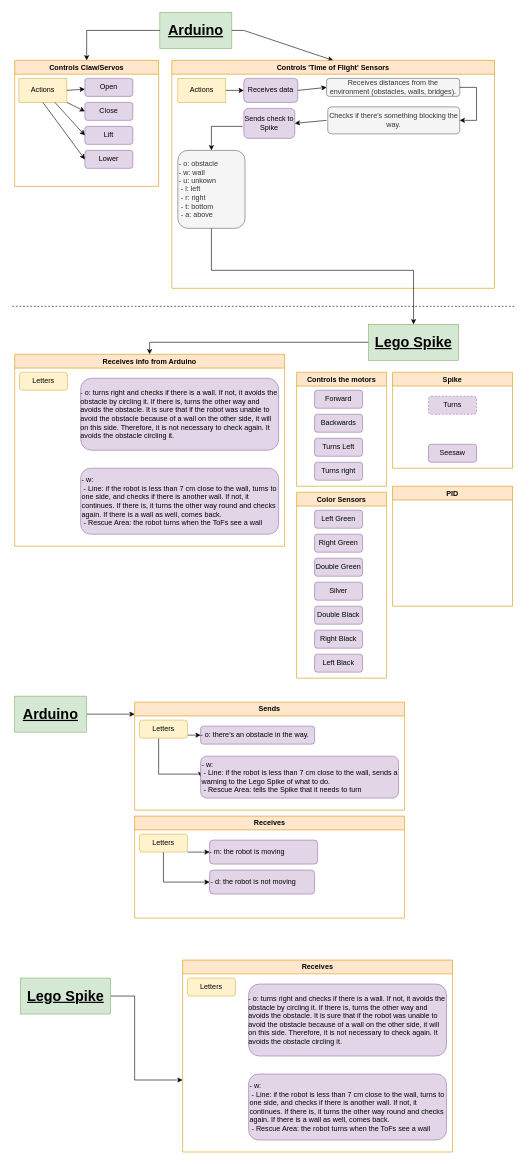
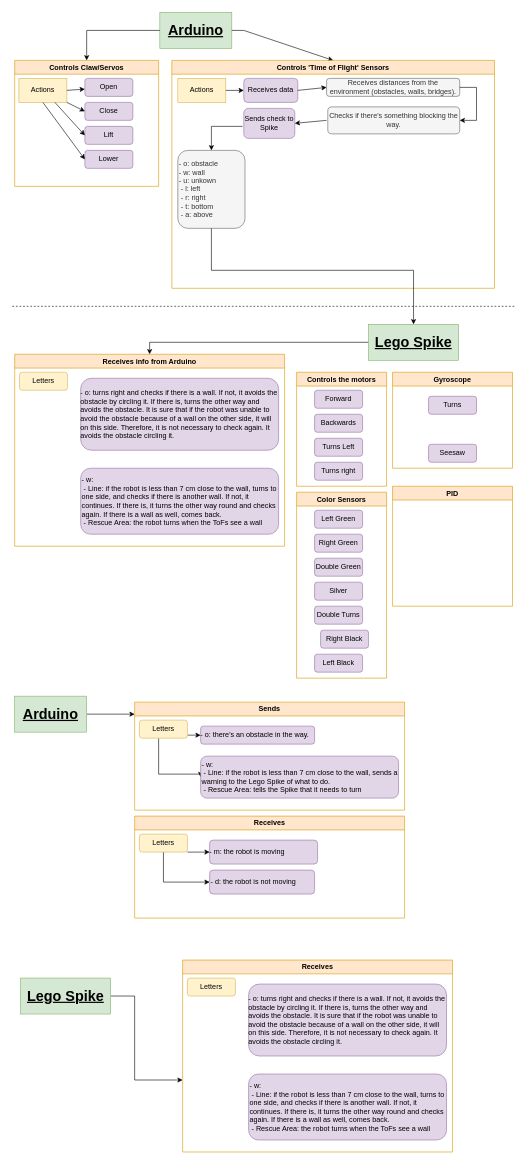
  <mxCell id="0" />
  <mxCell id="1" parent="0" />
  <mxCell id="2" value="&lt;h1&gt;&lt;u&gt;Arduino&lt;/u&gt;&lt;/h1&gt;" style="rounded=0;whiteSpace=wrap;html=1;fillColor=#d5e8d4;strokeColor=#82b366;" parent="1" vertex="1"><mxGeometry x="266" y="20" width="120" height="60" as="geometry" /></mxCell>
  <mxCell id="3" value="" style="endArrow=classic;html=1;rounded=0;fontColor=#000000;exitX=1;exitY=0.5;exitDx=0;exitDy=0;entryX=0.5;entryY=0;entryDx=0;entryDy=0;" parent="1" source="2" target="15" edge="1"><mxGeometry width="50" height="50" relative="1" as="geometry"><mxPoint x="356" y="340" as="sourcePoint" /><mxPoint x="636" y="100" as="targetPoint" /><Array as="points"><mxPoint x="406" y="50" /></Array></mxGeometry></mxCell>
  <mxCell id="4" value="" style="endArrow=classic;html=1;rounded=0;fontColor=#000000;exitX=0;exitY=0.5;exitDx=0;exitDy=0;entryX=0.5;entryY=0;entryDx=0;entryDy=0;" parent="1" source="2" target="5" edge="1"><mxGeometry width="50" height="50" relative="1" as="geometry"><mxPoint x="196" y="100" as="sourcePoint" /><mxPoint x="136" y="100" as="targetPoint" /><Array as="points"><mxPoint x="144" y="50" /></Array></mxGeometry></mxCell>
  <mxCell id="5" value="Controls Claw/Servos" style="swimlane;whiteSpace=wrap;html=1;fillColor=#ffe6cc;strokeColor=#d79b00;" parent="1" vertex="1"><mxGeometry x="24" y="100" width="240" height="210" as="geometry" /></mxCell>
  <mxCell id="6" value="Actions" style="whiteSpace=wrap;html=1;fillColor=#fff2cc;strokeColor=#d6b656;" parent="5" vertex="1"><mxGeometry x="7" y="30" width="80" height="40" as="geometry" /></mxCell>
  <mxCell id="7" value="Open" style="rounded=1;whiteSpace=wrap;html=1;fillColor=#e1d5e7;strokeColor=#9673a6;" parent="5" vertex="1"><mxGeometry x="117" y="30" width="80" height="30" as="geometry" /></mxCell>
  <mxCell id="8" value="Close" style="rounded=1;whiteSpace=wrap;html=1;fillColor=#e1d5e7;strokeColor=#9673a6;" parent="5" vertex="1"><mxGeometry x="117" y="70" width="80" height="30" as="geometry" /></mxCell>
  <mxCell id="9" value="Lift" style="rounded=1;whiteSpace=wrap;html=1;fillColor=#e1d5e7;strokeColor=#9673a6;" parent="5" vertex="1"><mxGeometry x="117" y="110" width="80" height="30" as="geometry" /></mxCell>
  <mxCell id="10" value="Lower" style="rounded=1;whiteSpace=wrap;html=1;fillColor=#e1d5e7;strokeColor=#9673a6;" parent="5" vertex="1"><mxGeometry x="117" y="150" width="80" height="30" as="geometry" /></mxCell>
  <mxCell id="11" value="" style="endArrow=classic;html=1;rounded=0;fontColor=#000000;exitX=1;exitY=0.5;exitDx=0;exitDy=0;" parent="5" source="6" target="7" edge="1"><mxGeometry width="50" height="50" relative="1" as="geometry"><mxPoint x="282" y="220" as="sourcePoint" /><mxPoint x="332" y="170" as="targetPoint" /></mxGeometry></mxCell>
  <mxCell id="12" value="" style="endArrow=classic;html=1;rounded=0;fontColor=#000000;exitX=1;exitY=1;exitDx=0;exitDy=0;entryX=0;entryY=0.5;entryDx=0;entryDy=0;" parent="5" source="6" target="8" edge="1"><mxGeometry width="50" height="50" relative="1" as="geometry"><mxPoint x="52" y="60" as="sourcePoint" /><mxPoint x="82" y="57.857" as="targetPoint" /><Array as="points" /></mxGeometry></mxCell>
  <mxCell id="13" value="" style="endArrow=classic;html=1;rounded=0;fontColor=#000000;exitX=0.75;exitY=1;exitDx=0;exitDy=0;entryX=0;entryY=0.5;entryDx=0;entryDy=0;" parent="5" source="6" target="9" edge="1"><mxGeometry width="50" height="50" relative="1" as="geometry"><mxPoint x="62" y="70" as="sourcePoint" /><mxPoint x="92" y="67.857" as="targetPoint" /></mxGeometry></mxCell>
  <mxCell id="14" value="" style="endArrow=classic;html=1;rounded=0;fontColor=#000000;exitX=0.5;exitY=1;exitDx=0;exitDy=0;entryX=0;entryY=0.5;entryDx=0;entryDy=0;" parent="5" source="6" target="10" edge="1"><mxGeometry width="50" height="50" relative="1" as="geometry"><mxPoint x="72" y="80" as="sourcePoint" /><mxPoint x="102" y="77.857" as="targetPoint" /></mxGeometry></mxCell>
  <mxCell id="15" value="Controls 'Time of Flight' Sensors" style="swimlane;whiteSpace=wrap;html=1;fillColor=#ffe6cc;strokeColor=#d79b00;" parent="1" vertex="1"><mxGeometry x="286" y="100" width="538" height="380" as="geometry" /></mxCell>
  <mxCell id="16" value="Actions" style="whiteSpace=wrap;html=1;fillColor=#fff2cc;strokeColor=#d6b656;" parent="15" vertex="1"><mxGeometry x="10" y="30" width="80" height="40" as="geometry" /></mxCell>
  <mxCell id="17" value="Receives data" style="rounded=1;whiteSpace=wrap;html=1;fillColor=#e1d5e7;strokeColor=#9673a6;" parent="15" vertex="1"><mxGeometry x="120" y="30" width="90" height="40" as="geometry" /></mxCell>
  <mxCell id="18" value="Sends check to Spike" style="rounded=1;whiteSpace=wrap;html=1;fillColor=#e1d5e7;strokeColor=#9673a6;" parent="15" vertex="1"><mxGeometry x="120" y="80" width="85" height="50" as="geometry" /></mxCell>
  <mxCell id="19" value="" style="endArrow=classic;html=1;rounded=0;fontColor=#000000;exitX=1;exitY=0.5;exitDx=0;exitDy=0;entryX=0;entryY=0.5;entryDx=0;entryDy=0;" parent="15" source="16" target="17" edge="1"><mxGeometry width="50" height="50" relative="1" as="geometry"><mxPoint x="-165" y="60" as="sourcePoint" /><mxPoint x="-135" y="57.857" as="targetPoint" /></mxGeometry></mxCell>
  <mxCell id="20" value="" style="endArrow=classic;html=1;rounded=0;fontColor=#000000;entryX=1;entryY=0.5;entryDx=0;entryDy=0;" parent="15" target="18" edge="1"><mxGeometry width="50" height="50" relative="1" as="geometry"><mxPoint x="258" y="100" as="sourcePoint" /><mxPoint x="130" y="55" as="targetPoint" /></mxGeometry></mxCell>
  <mxCell id="21" value="Receives distances from the environment (obstacles, walls, bridges)." style="rounded=1;whiteSpace=wrap;html=1;fontColor=#333333;fillColor=#f5f5f5;strokeColor=#666666;" parent="15" vertex="1"><mxGeometry x="258" y="30" width="222" height="30" as="geometry" /></mxCell>
  <mxCell id="22" value="" style="endArrow=classic;html=1;rounded=0;fontColor=#000000;exitX=1;exitY=0.5;exitDx=0;exitDy=0;entryX=0;entryY=0.5;entryDx=0;entryDy=0;" parent="15" source="17" target="21" edge="1"><mxGeometry width="50" height="50" relative="1" as="geometry"><mxPoint x="110" y="70" as="sourcePoint" /><mxPoint x="140" y="65" as="targetPoint" /></mxGeometry></mxCell>
  <mxCell id="23" value="Checks if there's something blocking the way." style="rounded=1;whiteSpace=wrap;html=1;fontColor=#333333;fillColor=#f5f5f5;strokeColor=#666666;" parent="15" vertex="1"><mxGeometry x="260" y="77.5" width="220" height="45" as="geometry" /></mxCell>
  <mxCell id="24" value="" style="endArrow=classic;html=1;rounded=0;fontColor=#000000;exitX=1;exitY=0.5;exitDx=0;exitDy=0;entryX=1;entryY=0.5;entryDx=0;entryDy=0;" parent="15" source="21" target="23" edge="1"><mxGeometry width="50" height="50" relative="1" as="geometry"><mxPoint x="220" y="60" as="sourcePoint" /><mxPoint x="268" y="55" as="targetPoint" /><Array as="points"><mxPoint x="508" y="45" /><mxPoint x="508" y="100" /></Array></mxGeometry></mxCell>
  <mxCell id="25" value="" style="endArrow=classic;html=1;rounded=0;fontColor=#000000;entryX=0.5;entryY=0;entryDx=0;entryDy=0;" parent="15" target="26" edge="1"><mxGeometry width="50" height="50" relative="1" as="geometry"><mxPoint x="118" y="110" as="sourcePoint" /><mxPoint x="48" y="155" as="targetPoint" /><Array as="points"><mxPoint x="66" y="110" /></Array></mxGeometry></mxCell>
  <mxCell id="26" value="- o: obstacle&lt;br&gt;- w: wall&lt;br&gt;&lt;div style=&quot;&quot;&gt;&lt;span style=&quot;background-color: initial;&quot;&gt;- u: unkown&lt;/span&gt;&lt;/div&gt;&lt;div style=&quot;&quot;&gt;&lt;span style=&quot;background-color: initial;&quot;&gt;&lt;span style=&quot;white-space: pre;&quot;&gt; &lt;/span&gt;- l: left&lt;br&gt;&lt;/span&gt;&lt;/div&gt;&lt;div style=&quot;&quot;&gt;&lt;span style=&quot;white-space: pre;&quot;&gt; &lt;/span&gt;- r: right&lt;br&gt;&lt;/div&gt;&lt;div style=&quot;&quot;&gt;&lt;span style=&quot;white-space: pre;&quot;&gt; &lt;/span&gt;- t: bottom&lt;br&gt;&lt;/div&gt;&lt;div style=&quot;&quot;&gt;&lt;span style=&quot;white-space: pre;&quot;&gt; &lt;/span&gt;- a: above&lt;br&gt;&lt;/div&gt;" style="rounded=1;whiteSpace=wrap;html=1;fontColor=#333333;align=left;fillColor=#f5f5f5;strokeColor=#666666;" parent="15" vertex="1"><mxGeometry x="10" y="150" width="112" height="130" as="geometry" /></mxCell>
  <mxCell id="27" style="edgeStyle=orthogonalEdgeStyle;rounded=0;orthogonalLoop=1;jettySize=auto;html=1;exitX=0;exitY=0.5;exitDx=0;exitDy=0;entryX=0.5;entryY=0;entryDx=0;entryDy=0;fontColor=#000000;" parent="1" source="28" target="30" edge="1"><mxGeometry relative="1" as="geometry" /></mxCell>
  <mxCell id="28" value="&lt;h1&gt;&lt;u&gt;Lego Spike&lt;/u&gt;&lt;/h1&gt;" style="rounded=0;whiteSpace=wrap;html=1;fillColor=#d5e8d4;strokeColor=#82b366;" parent="1" vertex="1"><mxGeometry x="614" y="540" width="150" height="60" as="geometry" /></mxCell>
  <mxCell id="29" value="" style="endArrow=none;dashed=1;html=1;rounded=0;fontColor=#000000;" parent="1" edge="1"><mxGeometry width="50" height="50" relative="1" as="geometry"><mxPoint x="20" y="510" as="sourcePoint" /><mxPoint x="860" y="510" as="targetPoint" /></mxGeometry></mxCell>
  <mxCell id="30" value="Receives info from Arduino" style="swimlane;whiteSpace=wrap;html=1;fillColor=#ffe6cc;strokeColor=#d79b00;" parent="1" vertex="1"><mxGeometry x="24" y="590" width="450" height="320" as="geometry" /></mxCell>
  <mxCell id="31" value="- o: turns right and checks if there is a wall. If not, it avoids the obstacle by circling it. If there is, turns the other way and avoids the obstacle. It is sure that if the robot was unable to avoid the obstacle because of a wall on the other side, it will on this side. Therefore, it is not necessary to check again. It avoids the obstacle circling it." style="rounded=1;whiteSpace=wrap;html=1;align=left;fillColor=#e1d5e7;strokeColor=#9673a6;spacingTop=0;spacing=0;" parent="30" vertex="1"><mxGeometry x="110" y="40" width="330" height="120" as="geometry" /></mxCell>
  <mxCell id="32" value="Letters" style="rounded=1;whiteSpace=wrap;html=1;fillColor=#fff2cc;strokeColor=#d6b656;" parent="30" vertex="1"><mxGeometry x="8" y="30" width="80" height="30" as="geometry" /></mxCell>
  <mxCell id="33" value="- w: &lt;br&gt;&lt;span style=&quot;white-space: pre;&quot;&gt; &lt;/span&gt;- Line: if the robot is less than 7 cm close to the wall, turns to one side, and checks if there is another wall. If not, it continues. If there is, it turns the other way round and checks again. If there is a wall as well, comes back.&lt;br&gt;&lt;span style=&quot;white-space: pre;&quot;&gt; &lt;/span&gt;- Rescue Area: the robot turns when the ToFs see a wall" style="rounded=1;whiteSpace=wrap;html=1;align=left;fillColor=#e1d5e7;strokeColor=#9673a6;" parent="30" vertex="1"><mxGeometry x="110" y="190" width="330" height="110" as="geometry" /></mxCell>
  <mxCell id="34" style="edgeStyle=orthogonalEdgeStyle;rounded=0;orthogonalLoop=1;jettySize=auto;html=1;entryX=0.5;entryY=0;entryDx=0;entryDy=0;fontColor=#000000;" parent="1" source="26" target="28" edge="1"><mxGeometry relative="1" as="geometry"><Array as="points"><mxPoint x="352" y="450" /><mxPoint x="689" y="450" /></Array></mxGeometry></mxCell>
  <mxCell id="35" value="Controls the motors" style="swimlane;whiteSpace=wrap;html=1;fillColor=#ffe6cc;strokeColor=#d79b00;" parent="1" vertex="1"><mxGeometry x="494" y="620" width="150" height="190" as="geometry" /></mxCell>
  <mxCell id="36" value="Forward" style="rounded=1;whiteSpace=wrap;html=1;fillColor=#e1d5e7;strokeColor=#9673a6;" parent="35" vertex="1"><mxGeometry x="30" y="30" width="80" height="30" as="geometry" /></mxCell>
  <mxCell id="37" value="Backwards" style="rounded=1;whiteSpace=wrap;html=1;fillColor=#e1d5e7;strokeColor=#9673a6;" parent="35" vertex="1"><mxGeometry x="30" y="70" width="80" height="30" as="geometry" /></mxCell>
  <mxCell id="38" value="Turns right" style="rounded=1;whiteSpace=wrap;html=1;fillColor=#e1d5e7;strokeColor=#9673a6;" parent="35" vertex="1"><mxGeometry x="30" y="150" width="80" height="30" as="geometry" /></mxCell>
  <mxCell id="39" value="Turns Left" style="rounded=1;whiteSpace=wrap;html=1;fillColor=#e1d5e7;strokeColor=#9673a6;" parent="35" vertex="1"><mxGeometry x="30" y="110" width="80" height="30" as="geometry" /></mxCell>
  <mxCell id="40" value="PID" style="swimlane;whiteSpace=wrap;html=1;fillColor=#ffe6cc;strokeColor=#d79b00;" parent="1" vertex="1"><mxGeometry x="654" y="810" width="200" height="200" as="geometry" /></mxCell>
  <mxCell id="41" value="Color Sensors" style="swimlane;whiteSpace=wrap;html=1;fillColor=#ffe6cc;strokeColor=#d79b00;" parent="1" vertex="1"><mxGeometry x="494" y="820" width="150" height="310" as="geometry" /></mxCell>
  <mxCell id="42" value="Left Green" style="rounded=1;whiteSpace=wrap;html=1;fillColor=#e1d5e7;strokeColor=#9673a6;" parent="41" vertex="1"><mxGeometry x="30" y="30" width="80" height="30" as="geometry" /></mxCell>
  <mxCell id="43" value="Right Green" style="rounded=1;whiteSpace=wrap;html=1;fillColor=#e1d5e7;strokeColor=#9673a6;" parent="41" vertex="1"><mxGeometry x="30" y="70" width="80" height="30" as="geometry" /></mxCell>
  <mxCell id="44" value="Double Green" style="rounded=1;whiteSpace=wrap;html=1;fillColor=#e1d5e7;strokeColor=#9673a6;" parent="41" vertex="1"><mxGeometry x="30" y="110" width="80" height="30" as="geometry" /></mxCell>
  <mxCell id="45" value="Silver" style="rounded=1;whiteSpace=wrap;html=1;fillColor=#e1d5e7;strokeColor=#9673a6;" parent="41" vertex="1"><mxGeometry x="30" y="150" width="80" height="30" as="geometry" /></mxCell>
- <mxCell id="46" value="Double Black" style="rounded=1;whiteSpace=wrap;html=1;fillColor=#e1d5e7;strokeColor=#9673a6;" parent="41" vertex="1"><mxGeometry x="30" y="190" width="80" height="30" as="geometry" /></mxCell>
- <mxCell id="47" value="Right Black" style="rounded=1;whiteSpace=wrap;html=1;fillColor=#e1d5e7;strokeColor=#9673a6;" parent="41" vertex="1"><mxGeometry x="30" y="230" width="80" height="30" as="geometry" /></mxCell>
- <mxCell id="48" value="Spike" style="swimlane;whiteSpace=wrap;html=1;fillColor=#ffe6cc;strokeColor=#d79b00;" parent="1" vertex="1"><mxGeometry x="654" y="620" width="200" height="160" as="geometry" /></mxCell>
- <mxCell id="49" value="Turns" style="rounded=1;whiteSpace=wrap;html=1;fillColor=#e1d5e7;strokeColor=#9673a6;dashed=1;" parent="48" vertex="1"><mxGeometry x="60" y="40" width="80" height="30" as="geometry" /></mxCell>
+ <mxCell id="46" value="Double Turns" style="rounded=1;whiteSpace=wrap;html=1;fillColor=#e1d5e7;strokeColor=#9673a6;" parent="41" vertex="1"><mxGeometry x="30" y="190" width="80" height="30" as="geometry" /></mxCell>
+ <mxCell id="47" value="Right Black" style="rounded=1;whiteSpace=wrap;html=1;fillColor=#e1d5e7;strokeColor=#9673a6;" parent="41" vertex="1"><mxGeometry x="40" y="230" width="80" height="30" as="geometry" /></mxCell>
+ <mxCell id="48" value="Gyroscope" style="swimlane;whiteSpace=wrap;html=1;fillColor=#ffe6cc;strokeColor=#d79b00;" parent="1" vertex="1"><mxGeometry x="654" y="620" width="200" height="160" as="geometry" /></mxCell>
+ <mxCell id="49" value="Turns" style="rounded=1;whiteSpace=wrap;html=1;fillColor=#e1d5e7;strokeColor=#9673a6;" parent="48" vertex="1"><mxGeometry x="60" y="40" width="80" height="30" as="geometry" /></mxCell>
  <mxCell id="50" value="Seesaw" style="rounded=1;whiteSpace=wrap;html=1;fillColor=#e1d5e7;strokeColor=#9673a6;" parent="48" vertex="1"><mxGeometry x="60" y="120" width="80" height="30" as="geometry" /></mxCell>
  <mxCell id="51" value="Left Black" style="rounded=1;whiteSpace=wrap;html=1;fillColor=#e1d5e7;strokeColor=#9673a6;" parent="1" vertex="1"><mxGeometry x="524" y="1090" width="80" height="30" as="geometry" /></mxCell>
  <mxCell id="52" style="edgeStyle=orthogonalEdgeStyle;rounded=0;orthogonalLoop=1;jettySize=auto;html=1;" edge="1" parent="1" source="53" target="54"><mxGeometry relative="1" as="geometry"><mxPoint x="174" y="1190" as="targetPoint" /><Array as="points"><mxPoint x="244" y="1190" /><mxPoint x="244" y="1190" /></Array></mxGeometry></mxCell>
  <mxCell id="53" value="&lt;h1&gt;&lt;u&gt;Arduino&lt;/u&gt;&lt;/h1&gt;" style="rounded=0;whiteSpace=wrap;html=1;fillColor=#d5e8d4;strokeColor=#82b366;" vertex="1" parent="1"><mxGeometry x="24" y="1160" width="120" height="60" as="geometry" /></mxCell>
  <mxCell id="54" value="Sends" style="swimlane;whiteSpace=wrap;html=1;fillColor=#ffe6cc;strokeColor=#d79b00;" vertex="1" parent="1"><mxGeometry x="224" y="1170" width="450" height="180" as="geometry" /></mxCell>
  <mxCell id="55" value="- o: there's an obstacle in the way." style="rounded=1;whiteSpace=wrap;html=1;align=left;fillColor=#e1d5e7;strokeColor=#9673a6;spacingTop=0;spacing=0;" vertex="1" parent="54"><mxGeometry x="110" y="40" width="190" height="30" as="geometry" /></mxCell>
  <mxCell id="56" style="edgeStyle=orthogonalEdgeStyle;rounded=0;orthogonalLoop=1;jettySize=auto;html=1;entryX=0;entryY=0.5;entryDx=0;entryDy=0;" edge="1" parent="54" source="58" target="55"><mxGeometry relative="1" as="geometry"><Array as="points"><mxPoint x="100" y="55" /><mxPoint x="100" y="55" /></Array></mxGeometry></mxCell>
  <mxCell id="57" style="edgeStyle=orthogonalEdgeStyle;rounded=0;orthogonalLoop=1;jettySize=auto;html=1;entryX=0;entryY=0.5;entryDx=0;entryDy=0;" edge="1" parent="54" source="58" target="59"><mxGeometry relative="1" as="geometry"><Array as="points"><mxPoint x="40" y="120" /><mxPoint x="110" y="120" /></Array></mxGeometry></mxCell>
  <mxCell id="58" value="Letters" style="rounded=1;whiteSpace=wrap;html=1;fillColor=#fff2cc;strokeColor=#d6b656;" vertex="1" parent="54"><mxGeometry x="8" y="30" width="80" height="30" as="geometry" /></mxCell>
  <mxCell id="59" value="- w: &lt;br&gt;&lt;span style=&quot;white-space: pre;&quot;&gt; &lt;/span&gt;- Line: if the robot is less than 7 cm close to the wall, sends a warning to the Lego Spike of what to do.&lt;br&gt;&lt;span style=&quot;white-space: pre;&quot;&gt; &lt;/span&gt;- Rescue Area: tells the Spike that it needs to turn" style="rounded=1;whiteSpace=wrap;html=1;align=left;fillColor=#e1d5e7;strokeColor=#9673a6;" vertex="1" parent="54"><mxGeometry x="110" y="90" width="330" height="70" as="geometry" /></mxCell>
  <mxCell id="60" style="edgeStyle=orthogonalEdgeStyle;rounded=0;orthogonalLoop=1;jettySize=auto;html=1;" edge="1" parent="1" target="62"><mxGeometry relative="1" as="geometry"><mxPoint x="184" y="1660" as="targetPoint" /><Array as="points"><mxPoint x="224" y="1660" /><mxPoint x="224" y="1800" /></Array><mxPoint x="184" y="1660" as="sourcePoint" /></mxGeometry></mxCell>
  <mxCell id="61" value="&lt;h1&gt;&lt;u&gt;Lego Spike&lt;/u&gt;&lt;/h1&gt;" style="rounded=0;whiteSpace=wrap;html=1;fillColor=#d5e8d4;strokeColor=#82b366;" vertex="1" parent="1"><mxGeometry x="34" y="1630" width="150" height="60" as="geometry" /></mxCell>
  <mxCell id="62" value="Receives" style="swimlane;whiteSpace=wrap;html=1;fillColor=#ffe6cc;strokeColor=#d79b00;" vertex="1" parent="1"><mxGeometry x="304" y="1600" width="450" height="320" as="geometry" /></mxCell>
  <mxCell id="63" value="- o: turns right and checks if there is a wall. If not, it avoids the obstacle by circling it. If there is, turns the other way and avoids the obstacle. It is sure that if the robot was unable to avoid the obstacle because of a wall on the other side, it will on this side. Therefore, it is not necessary to check again. It avoids the obstacle circling it." style="rounded=1;whiteSpace=wrap;html=1;align=left;fillColor=#e1d5e7;strokeColor=#9673a6;spacingTop=0;spacing=0;" vertex="1" parent="62"><mxGeometry x="110" y="40" width="330" height="120" as="geometry" /></mxCell>
  <mxCell id="64" value="Letters" style="rounded=1;whiteSpace=wrap;html=1;fillColor=#fff2cc;strokeColor=#d6b656;" vertex="1" parent="62"><mxGeometry x="8" y="30" width="80" height="30" as="geometry" /></mxCell>
  <mxCell id="65" value="- w: &lt;br&gt;&lt;span style=&quot;white-space: pre;&quot;&gt; &lt;/span&gt;- Line: if the robot is less than 7 cm close to the wall, turns to one side, and checks if there is another wall. If not, it continues. If there is, it turns the other way round and checks again. If there is a wall as well, comes back.&lt;br&gt;&lt;span style=&quot;white-space: pre;&quot;&gt; &lt;/span&gt;- Rescue Area: the robot turns when the ToFs see a wall" style="rounded=1;whiteSpace=wrap;html=1;align=left;fillColor=#e1d5e7;strokeColor=#9673a6;" vertex="1" parent="62"><mxGeometry x="110" y="190" width="330" height="110" as="geometry" /></mxCell>
  <mxCell id="66" value="Receives" style="swimlane;whiteSpace=wrap;html=1;fillColor=#ffe6cc;strokeColor=#d79b00;" vertex="1" parent="1"><mxGeometry x="224" y="1360" width="450" height="170" as="geometry" /></mxCell>
  <mxCell id="67" value="- m: the robot is moving" style="rounded=1;whiteSpace=wrap;html=1;align=left;fillColor=#e1d5e7;strokeColor=#9673a6;spacingTop=0;spacing=0;" vertex="1" parent="66"><mxGeometry x="125" y="40" width="180" height="40" as="geometry" /></mxCell>
  <mxCell id="68" style="edgeStyle=orthogonalEdgeStyle;rounded=0;orthogonalLoop=1;jettySize=auto;html=1;entryX=0;entryY=0.5;entryDx=0;entryDy=0;" edge="1" parent="66" source="70" target="67"><mxGeometry relative="1" as="geometry"><Array as="points"><mxPoint x="100" y="60" /><mxPoint x="100" y="60" /></Array></mxGeometry></mxCell>
  <mxCell id="69" style="edgeStyle=orthogonalEdgeStyle;rounded=0;orthogonalLoop=1;jettySize=auto;html=1;entryX=0;entryY=0.5;entryDx=0;entryDy=0;" edge="1" parent="66" source="70" target="71"><mxGeometry relative="1" as="geometry"><Array as="points"><mxPoint x="48" y="110" /></Array></mxGeometry></mxCell>
  <mxCell id="70" value="Letters" style="rounded=1;whiteSpace=wrap;html=1;fillColor=#fff2cc;strokeColor=#d6b656;" vertex="1" parent="66"><mxGeometry x="8" y="30" width="80" height="30" as="geometry" /></mxCell>
  <mxCell id="71" value="- d: the robot is not moving" style="rounded=1;whiteSpace=wrap;html=1;align=left;fillColor=#e1d5e7;strokeColor=#9673a6;" vertex="1" parent="66"><mxGeometry x="125" y="90" width="175" height="40" as="geometry" /></mxCell>
